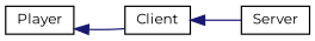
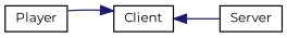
  digraph {
    fontname=Montserrat
    rankdir=LR
    node [color=black fillcolor=white fontname=Montserrat fontsize=10 shape=record style=filled]
    edge [color=midnightblue dir=back fontname=Montserrat fontsize=10 labelfontname=Helvetica labelfontsize=10 style=solid]
    n1 [height=0.2 label=Player width=0.4]
    n2 [height=0.2 label=Client width=0.4]
    n3 [height=0.2 label=Server width=0.4]
-   n1 -> n2
+   n2 -> n1
    n2 -> n3
  }
